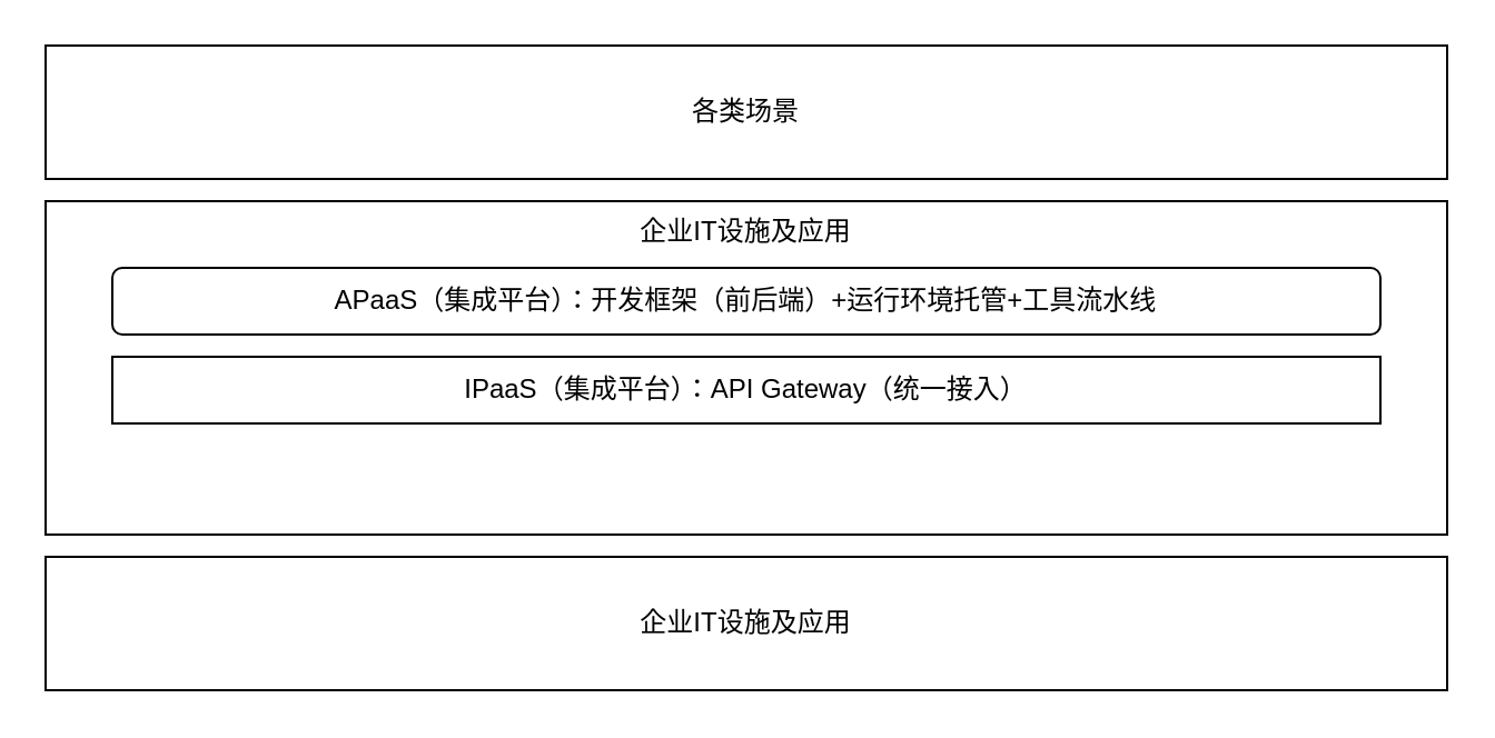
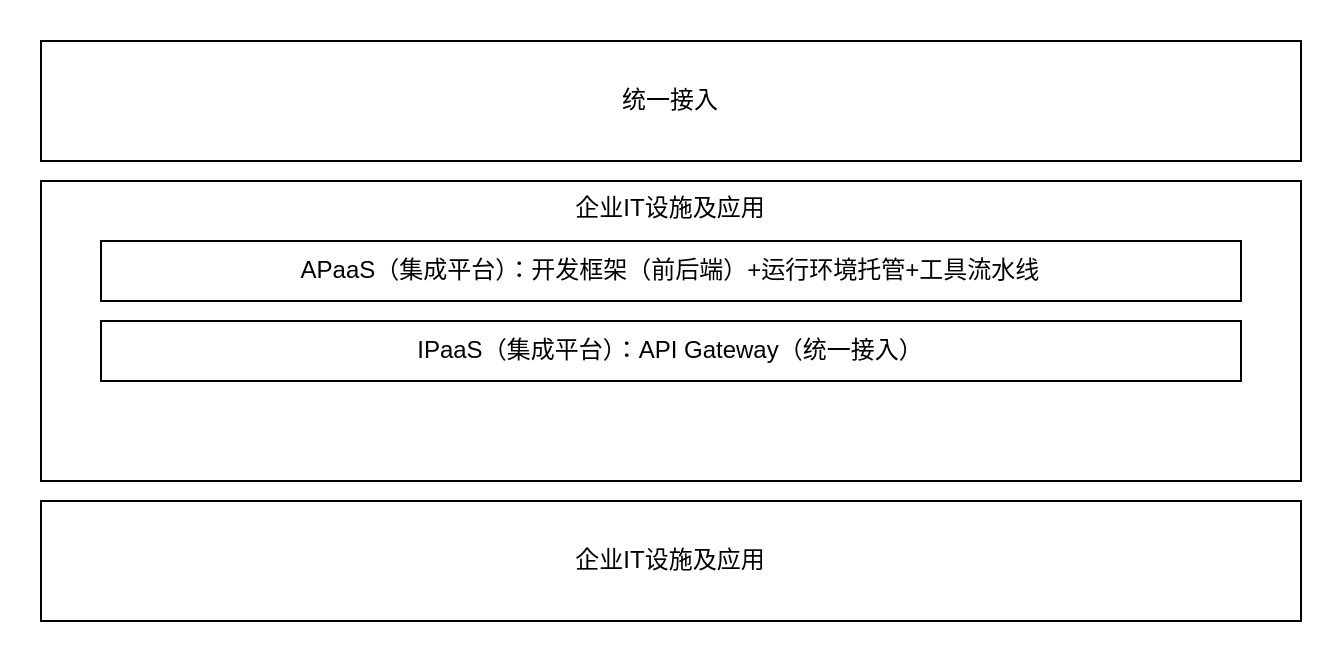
  <mxCell id="0" />
  <mxCell id="1" parent="0" />
  <mxCell id="2" value="企业IT设施及应用" style="rounded=0;whiteSpace=wrap;html=1;" vertex="1" parent="1"><mxGeometry x="20" y="250" width="630" height="60" as="geometry" /></mxCell>
  <mxCell id="3" value="企业IT设施及应用" style="rounded=0;whiteSpace=wrap;html=1;verticalAlign=top;" vertex="1" parent="1"><mxGeometry x="20" y="90" width="630" height="150" as="geometry" /></mxCell>
- <mxCell id="4" value="APaaS（集成平台）：开发框架（前后端）+运行环境托管+工具流水线" style="whiteSpace=wrap;html=1;rounded=1;" vertex="1" parent="1"><mxGeometry x="50" y="120" width="570" height="30" as="geometry" /></mxCell>
+ <mxCell id="4" value="APaaS（集成平台）：开发框架（前后端）+运行环境托管+工具流水线" style="rounded=0;whiteSpace=wrap;html=1;" vertex="1" parent="1"><mxGeometry x="50" y="120" width="570" height="30" as="geometry" /></mxCell>
  <mxCell id="5" value="IPaaS（集成平台）：API Gateway（统一接入）" style="rounded=0;whiteSpace=wrap;html=1;" vertex="1" parent="1"><mxGeometry x="50" y="160" width="570" height="30" as="geometry" /></mxCell>
- <mxCell id="6" value="各类场景" style="rounded=0;whiteSpace=wrap;html=1;" vertex="1" parent="1"><mxGeometry x="20" y="20" width="630" height="60" as="geometry" /></mxCell>
+ <mxCell id="6" value="统一接入" style="rounded=0;whiteSpace=wrap;html=1;" vertex="1" parent="1"><mxGeometry x="20" y="20" width="630" height="60" as="geometry" /></mxCell>
